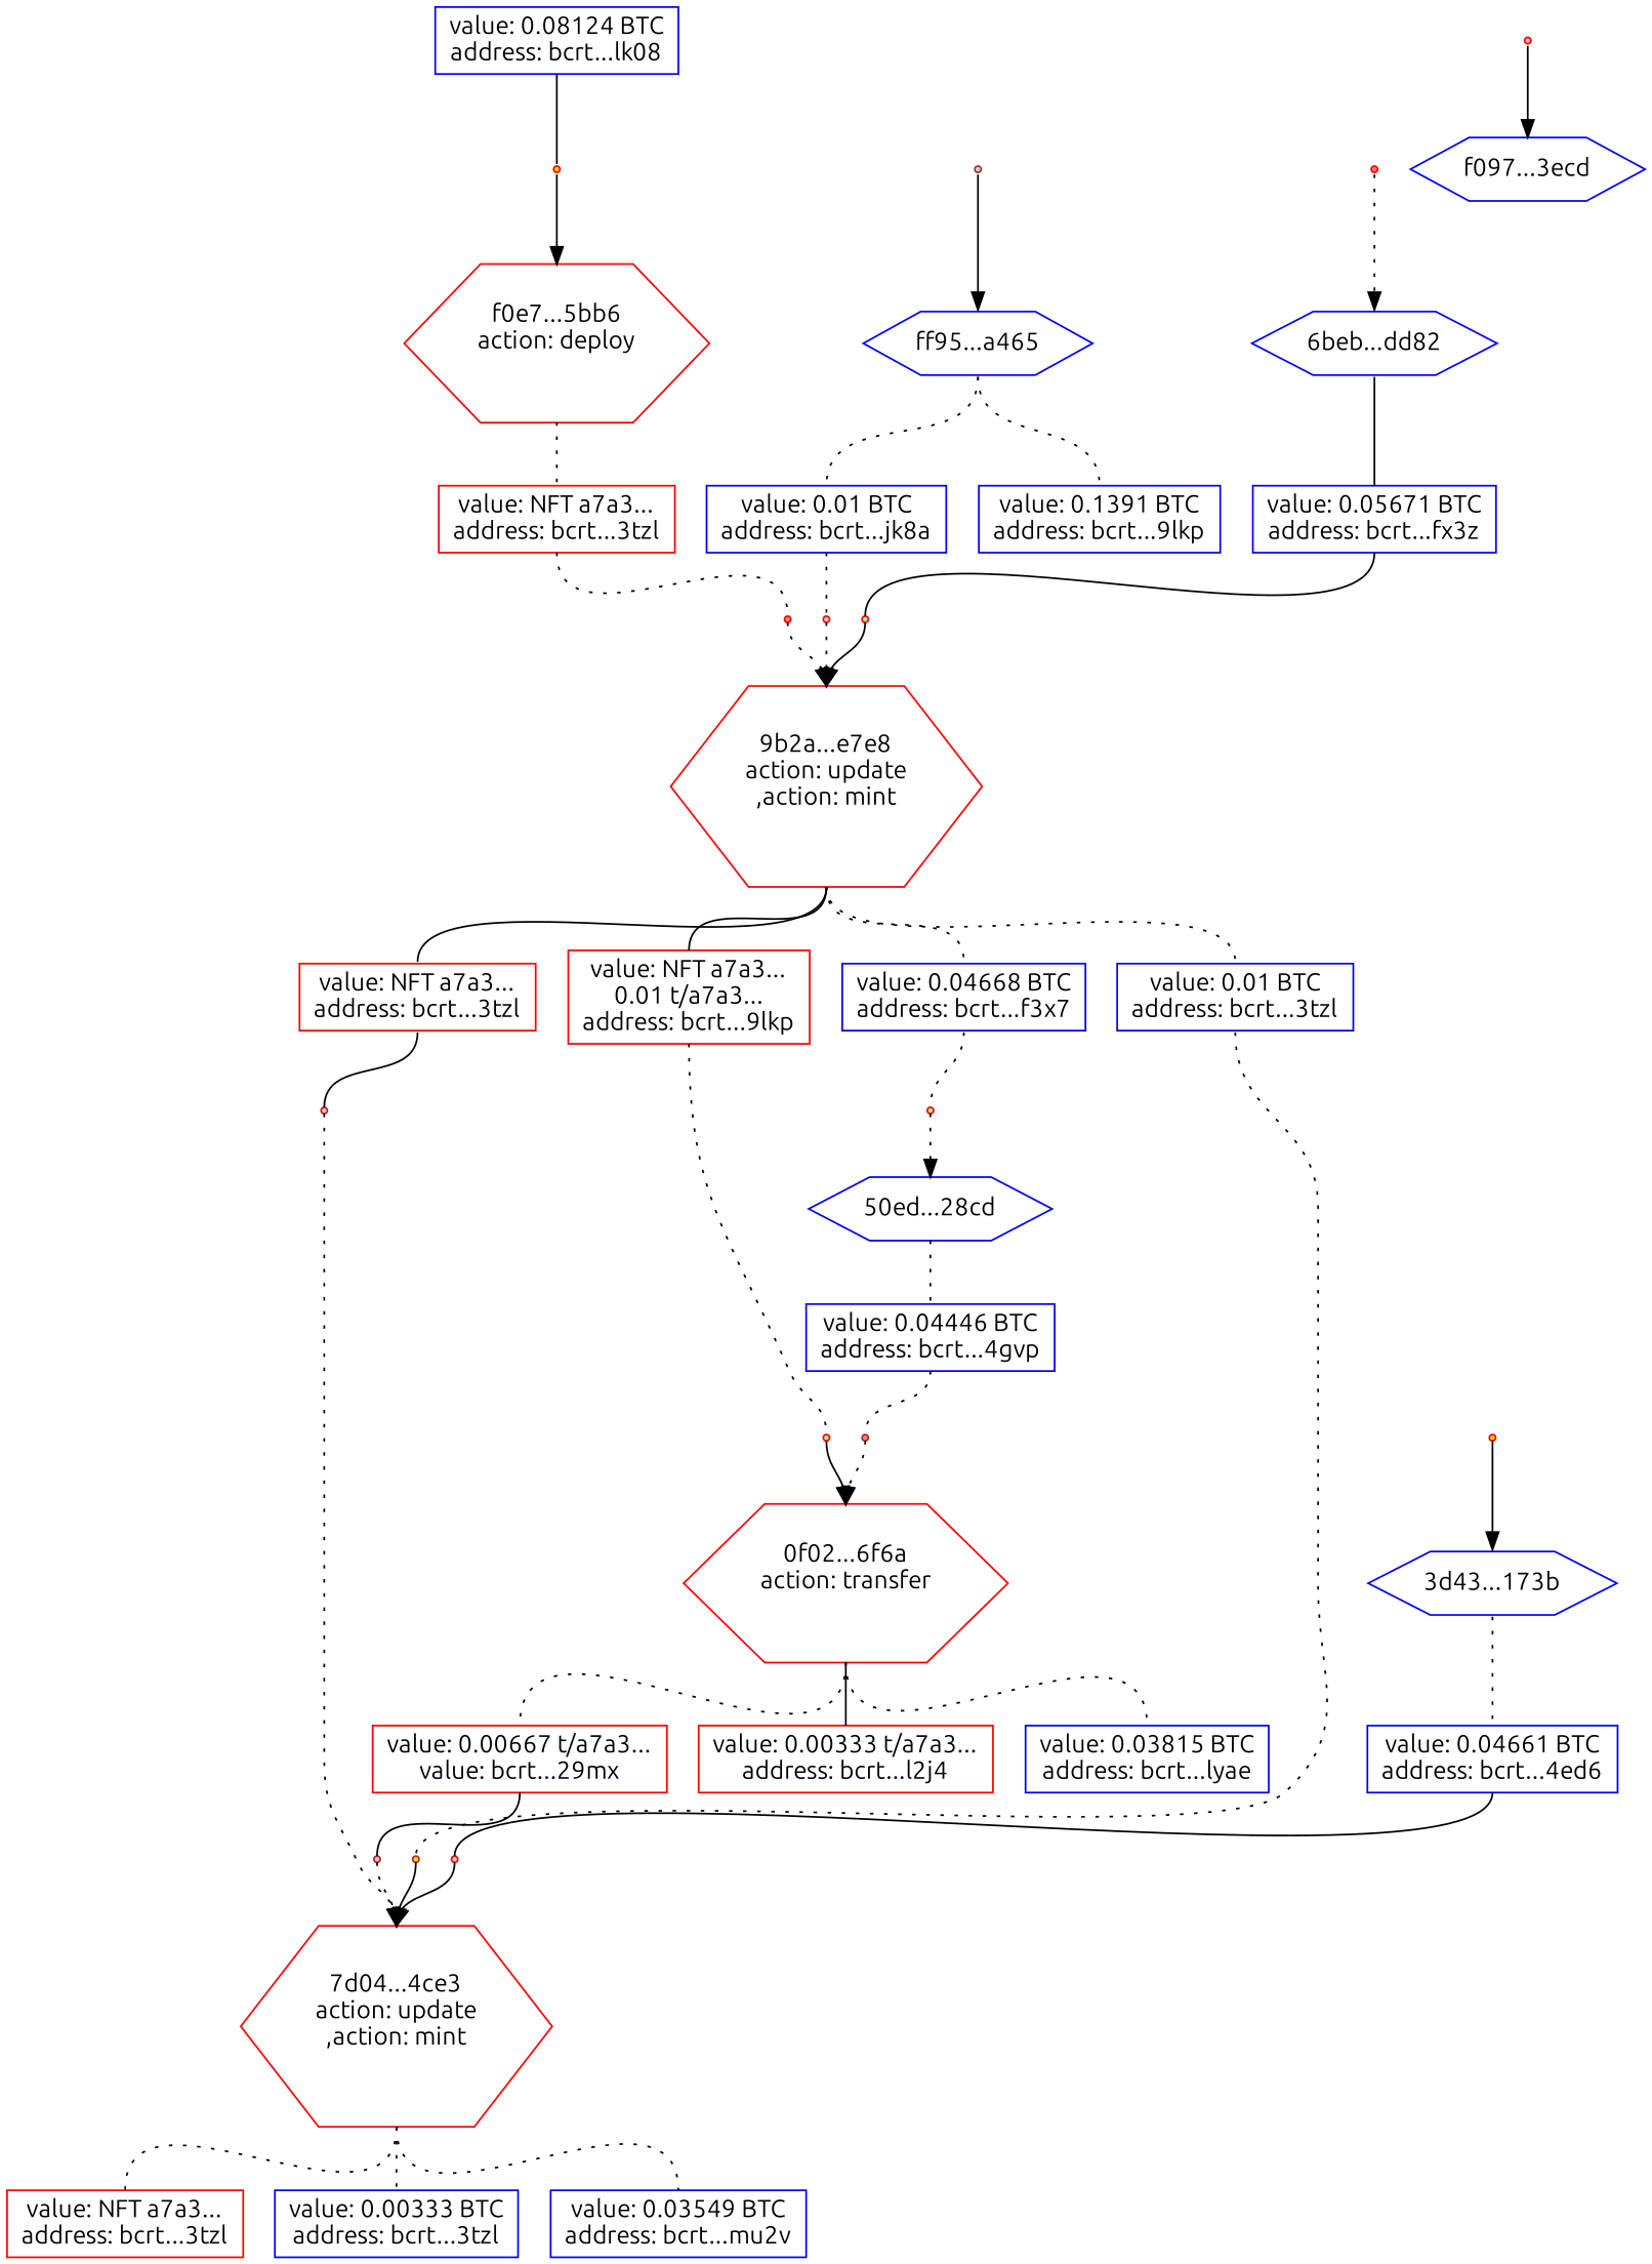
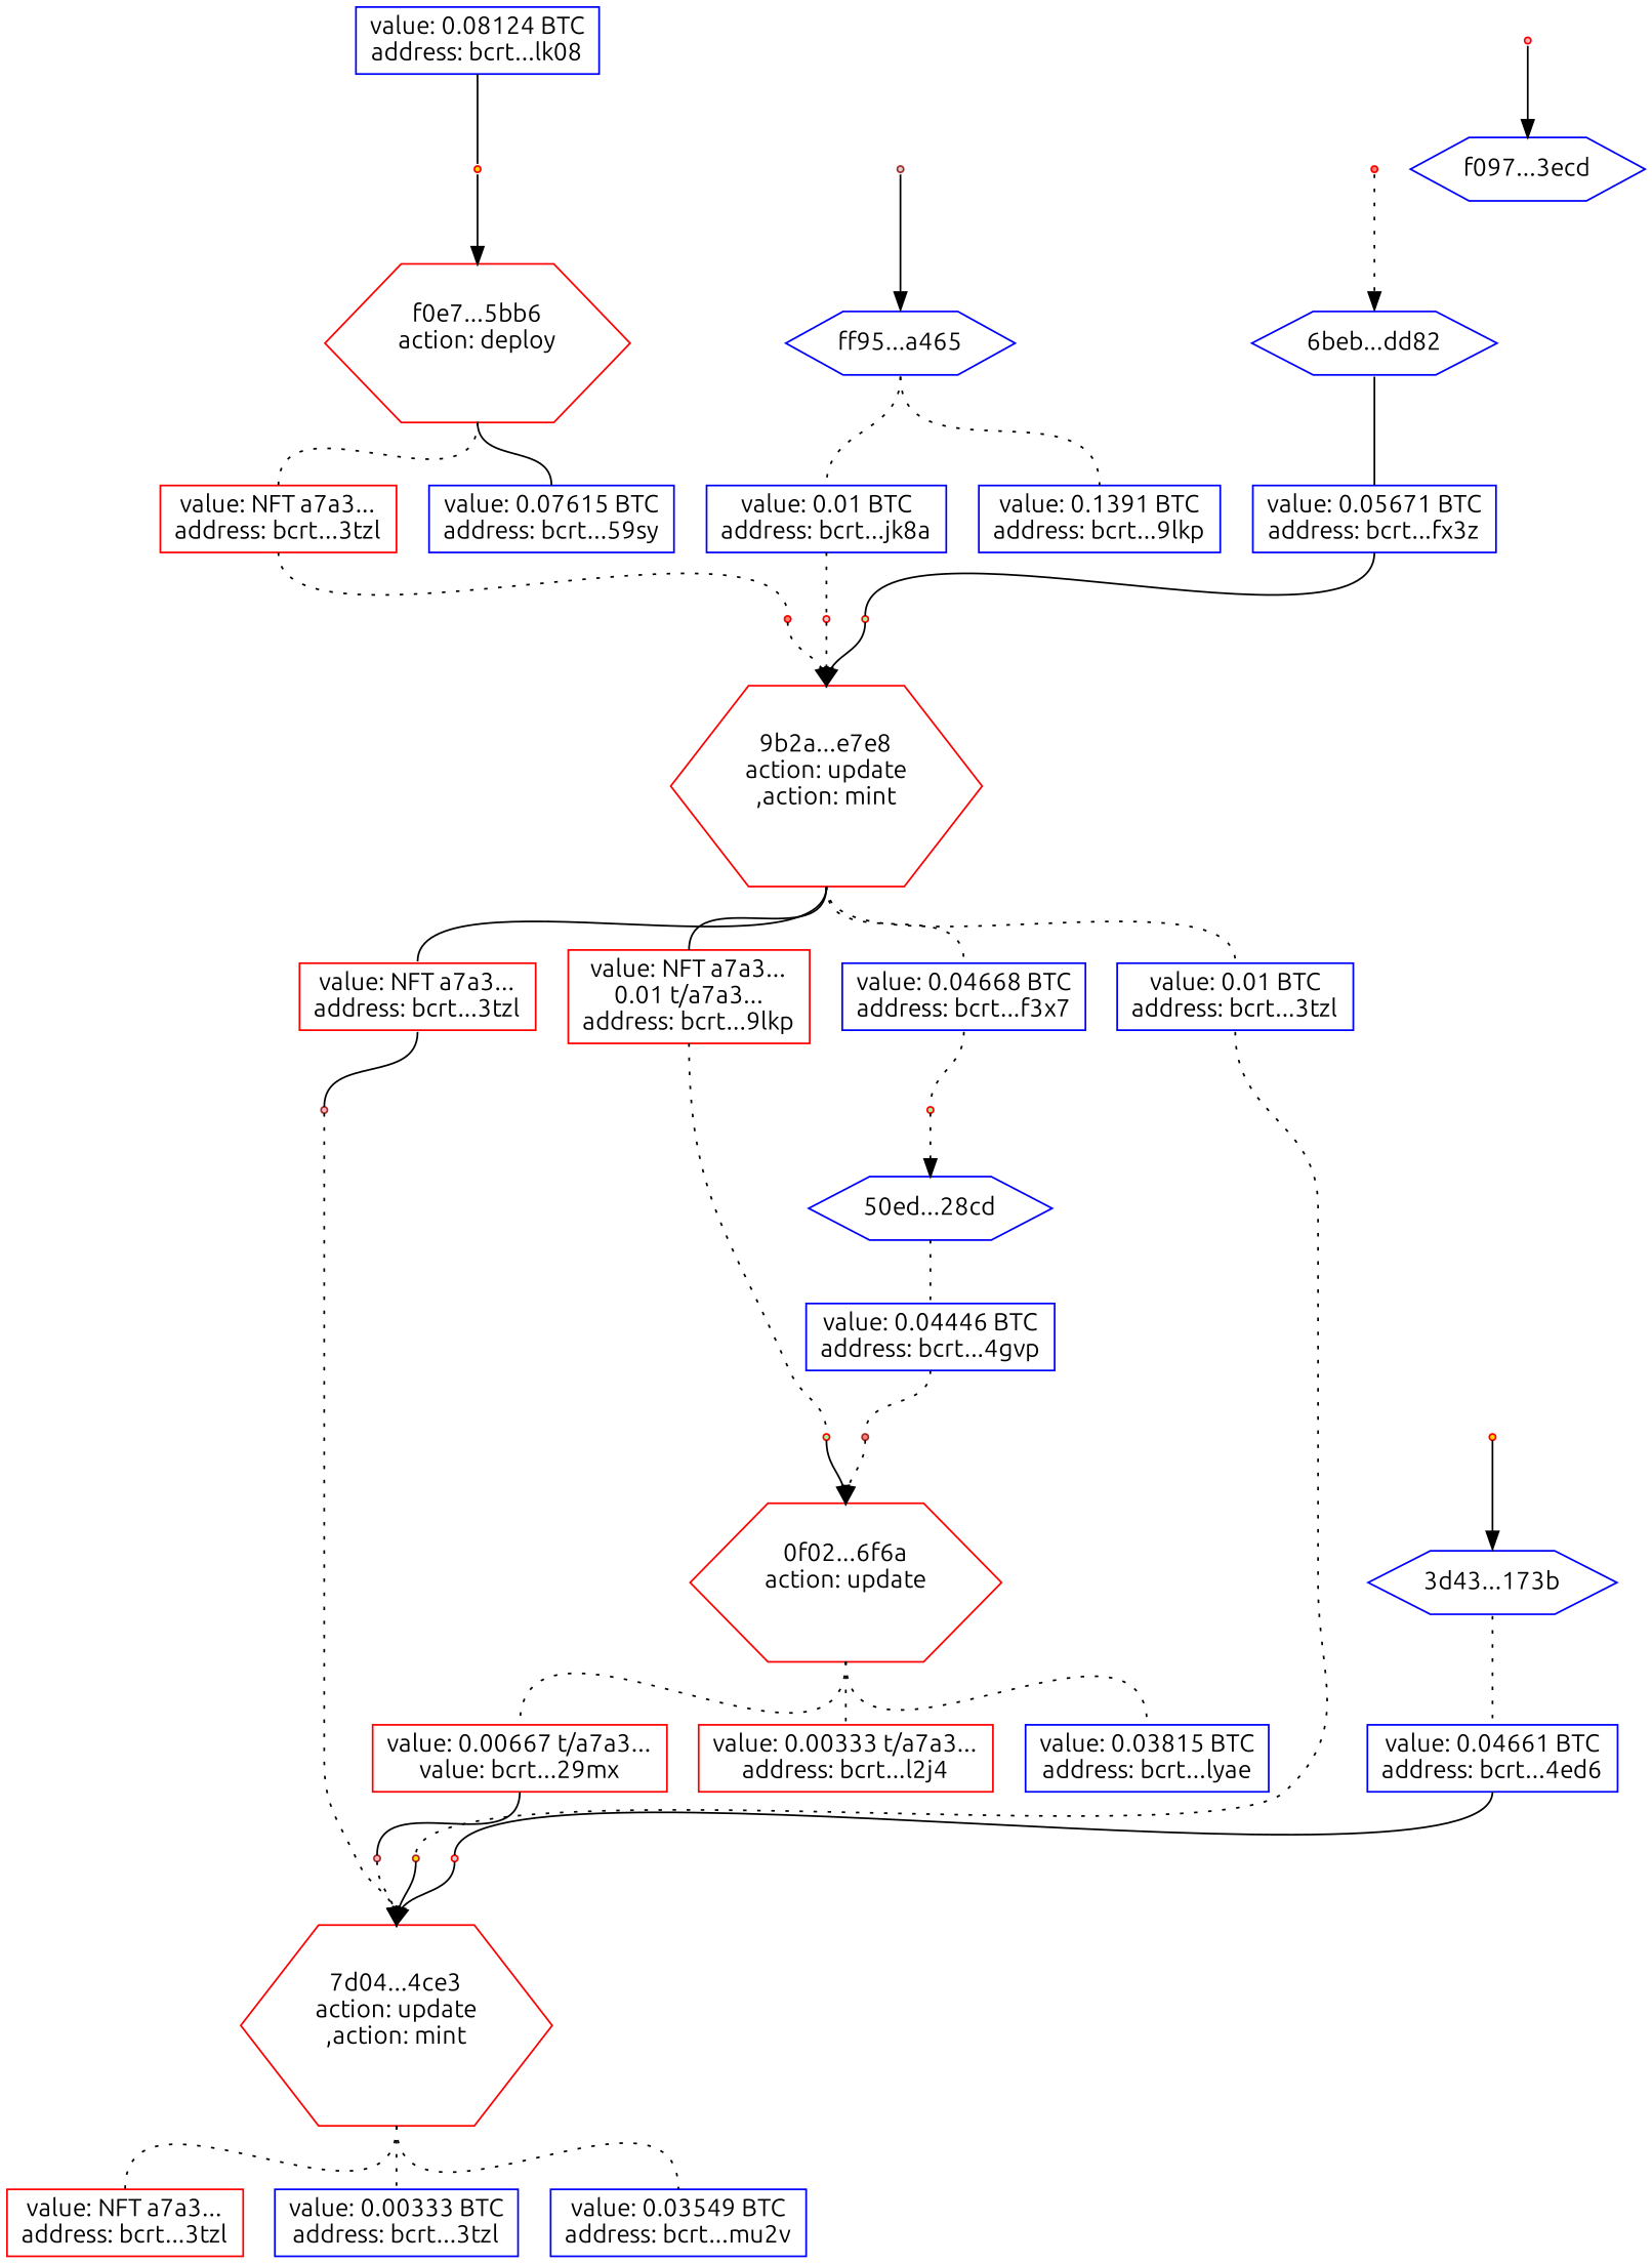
  digraph {
    fontname=Ubuntu
    node [color=red fontname=Ubuntu rank=sink shape=box]
    edge [fontname=Ubuntu headport=n style=dotted tailport=s weight=1000000 arrowhead=none]
    "input-7d049c280bed0ad46fa28ea33d72247d0cd2c2e18111ac5d8d49e9ee7edc4ce3:0" [color=brown fillcolor=lightpink rank=min shape=point style=filled]
    n2 [label=<7d04...4ce3<br/>action: update<br/>,action: mint<br/><br/>> ordering=in rank=same shape=hexagon]
    n3 [label=<value: NFT a7a3...<br/>address: bcrt...3tzl> weight=1]
    n4 [color=blue label=<value: 0.00333 BTC<br/>address: bcrt...3tzl> weight=1]
    n5 [color=blue label=<value: 0.03549 BTC<br/>address: bcrt...mu2v> weight=1]
    "input-7d049c280bed0ad46fa28ea33d72247d0cd2c2e18111ac5d8d49e9ee7edc4ce3:1" [color=brown fillcolor=lightpink rank=min shape=point style=filled]
    "input-7d049c280bed0ad46fa28ea33d72247d0cd2c2e18111ac5d8d49e9ee7edc4ce3:2" [color=brown fillcolor=gold rank=min shape=point style=filled]
    "input-7d049c280bed0ad46fa28ea33d72247d0cd2c2e18111ac5d8d49e9ee7edc4ce3:3" [fillcolor=lightgrey rank=min shape=point style=filled]
    "input-9b2a3e684523cddf10d6dc73def5084114788a8519dfe673d3569a25d6c7e7e8:0" [fillcolor=salmon rank=min shape=point style=filled]
    n10 [label=<9b2a...e7e8<br/>action: update<br/>,action: mint<br/><br/>> ordering=in rank=same shape=hexagon]
    n11 [label=<value: NFT a7a3...<br/>address: bcrt...3tzl> weight=1]
    n12 [label=<value: NFT a7a3...<br/>0.01 t/a7a3...<br/>address: bcrt...9lkp> weight=1]
    n13 [color=blue label=<value: 0.01 BTC<br/>address: bcrt...3tzl> weight=1]
    n14 [color=blue label=<value: 0.04668 BTC<br/>address: bcrt...f3x7> weight=1]
    "input-0f026c06ba1a1c3bce0a762021e50e9e31d23ce9b4f3d1fc7123bfdd79f96f6a:0" [fillcolor=palegreen rank=min shape=point style=filled]
    "input-50ed402ea80e9c5d28fd2dc0db91ca39b8a46bacfbbd87cebe9df6bf979d28cd:0" [fillcolor=palegreen rank=min shape=point style=filled]
    "input-9b2a3e684523cddf10d6dc73def5084114788a8519dfe673d3569a25d6c7e7e8:1" [fillcolor=lightgrey rank=min shape=point style=filled]
    "input-9b2a3e684523cddf10d6dc73def5084114788a8519dfe673d3569a25d6c7e7e8:2" [fillcolor=palegreen rank=min shape=point style=filled]
-   n19 [label=<0f02...6f6a<br/>action: transfer<br/><br/>> ordering=in rank=same shape=hexagon]
+   n19 [label=<0f02...6f6a<br/>action: update<br/><br/>> ordering=in rank=same shape=hexagon]
    n20 [color=blue label=<50ed...28cd<br/>> ordering=in rank=same shape=hexagon]
    "input-f0e7de0638638e7192e8225ddbc9c1fa90d1dcfd7181bc610f654887b2005bb6:0" [fillcolor=gold rank=min shape=point style=filled]
    n22 [label=<f0e7...5bb6<br/>action: deploy<br/><br/>> ordering=in rank=same shape=hexagon]
    n23 [label=<value: NFT a7a3...<br/>address: bcrt...3tzl> weight=1]
+   n24 [color=blue label=<value: 0.07615 BTC<br/>address: bcrt...59sy> weight=1]
    "input-f09766419c4f656bcff8215a9c530f255b1cd57f36ab9b7437a86c80bd3b3ecd:0" [fillcolor=lightpink rank=min shape=point style=filled]
    n26 [color=blue label=<f097...3ecd<br/>> ordering=in rank=same shape=hexagon]
    n27 [color=blue label=<value: 0.08124 BTC<br/>address: bcrt...lk08> weight=1]
    "input-ff95f8d440b9db1617da469cd0c90f961d3f2681f441ffdeb50e8618eaa1a465:0" [color=brown fillcolor=lightgrey rank=min shape=point style=filled]
    n29 [color=blue label=<ff95...a465<br/>> ordering=in rank=same shape=hexagon]
    n30 [color=blue label=<value: 0.1391 BTC<br/>address: bcrt...9lkp> weight=1]
    n31 [color=blue label=<value: 0.01 BTC<br/>address: bcrt...jk8a> weight=1]
    "input-6beb0195893e27af0135878cb1ea435f76e2d1fbc0db545be198500843a1dd82:0" [fillcolor=salmon rank=min shape=point style=filled]
    n33 [color=blue label=<6beb...dd82<br/>> ordering=in rank=same shape=hexagon]
    n34 [color=blue label=<value: 0.05671 BTC<br/>address: bcrt...fx3z> weight=1]
    n35 [label=<value: 0.00667 t/a7a3...<br/>value: bcrt...29mx> weight=1]
    n36 [label=<value: 0.00333 t/a7a3...<br/>address: bcrt...l2j4> weight=1]
    n37 [color=blue label=<value: 0.03815 BTC<br/>address: bcrt...lyae> weight=1]
    "input-0f026c06ba1a1c3bce0a762021e50e9e31d23ce9b4f3d1fc7123bfdd79f96f6a:1" [color=brown fillcolor=salmon rank=min shape=point style=filled]
    n39 [color=blue label=<value: 0.04446 BTC<br/>address: bcrt...4gvp> weight=1]
    "input-3d435dcf1ef41d170a9a357090a7af7989ece98cede24fefbd9fe6f5ae01173b:0" [fillcolor=gold rank=min shape=point style=filled]
    n41 [color=blue label=<3d43...173b<br/>> ordering=in rank=same shape=hexagon]
    n42 [color=blue label=<value: 0.04661 BTC<br/>address: bcrt...4ed6> weight=1]
    "input-7d049c280bed0ad46fa28ea33d72247d0cd2c2e18111ac5d8d49e9ee7edc4ce3:0" -> n2 [rank=source arrowhead=""]
    n2 -> n3
    n2 -> n4
    n2 -> n5
    "input-7d049c280bed0ad46fa28ea33d72247d0cd2c2e18111ac5d8d49e9ee7edc4ce3:1" -> n2 [rank=source arrowhead=""]
    "input-7d049c280bed0ad46fa28ea33d72247d0cd2c2e18111ac5d8d49e9ee7edc4ce3:2" -> n2 [rank=source style=solid arrowhead=""]
    "input-7d049c280bed0ad46fa28ea33d72247d0cd2c2e18111ac5d8d49e9ee7edc4ce3:3" -> n2 [rank=source style=solid arrowhead=""]
    "input-9b2a3e684523cddf10d6dc73def5084114788a8519dfe673d3569a25d6c7e7e8:0" -> n10 [rank=source arrowhead=""]
    n10 -> n11 [style=solid]
    n10 -> n12 [style=solid]
    n10 -> n13
    n10 -> n14
    n11 -> "input-7d049c280bed0ad46fa28ea33d72247d0cd2c2e18111ac5d8d49e9ee7edc4ce3:0" [style=solid weight=1]
    n12 -> "input-0f026c06ba1a1c3bce0a762021e50e9e31d23ce9b4f3d1fc7123bfdd79f96f6a:0" [weight=1]
    n13 -> "input-7d049c280bed0ad46fa28ea33d72247d0cd2c2e18111ac5d8d49e9ee7edc4ce3:2" [weight=1]
    n14 -> "input-50ed402ea80e9c5d28fd2dc0db91ca39b8a46bacfbbd87cebe9df6bf979d28cd:0" [weight=1]
    "input-0f026c06ba1a1c3bce0a762021e50e9e31d23ce9b4f3d1fc7123bfdd79f96f6a:0" -> n19 [rank=source style=solid arrowhead=""]
    "input-50ed402ea80e9c5d28fd2dc0db91ca39b8a46bacfbbd87cebe9df6bf979d28cd:0" -> n20 [rank=source arrowhead=""]
    "input-9b2a3e684523cddf10d6dc73def5084114788a8519dfe673d3569a25d6c7e7e8:1" -> n10 [rank=source arrowhead=""]
    "input-9b2a3e684523cddf10d6dc73def5084114788a8519dfe673d3569a25d6c7e7e8:2" -> n10 [rank=source style=solid arrowhead=""]
    n19 -> n35
-   n19 -> n36 [style=solid]
+   n19 -> n36
    n19 -> n37
    n20 -> n39
    "input-f0e7de0638638e7192e8225ddbc9c1fa90d1dcfd7181bc610f654887b2005bb6:0" -> n22 [rank=source style=solid arrowhead=""]
    n22 -> n23
+   n22 -> n24 [style=solid]
    n23 -> "input-9b2a3e684523cddf10d6dc73def5084114788a8519dfe673d3569a25d6c7e7e8:0" [weight=1]
    "input-f09766419c4f656bcff8215a9c530f255b1cd57f36ab9b7437a86c80bd3b3ecd:0" -> n26 [rank=source style=solid arrowhead=""]
    n27 -> "input-f0e7de0638638e7192e8225ddbc9c1fa90d1dcfd7181bc610f654887b2005bb6:0" [style=solid weight=1]
    "input-ff95f8d440b9db1617da469cd0c90f961d3f2681f441ffdeb50e8618eaa1a465:0" -> n29 [rank=source style=solid arrowhead=""]
    n29 -> n30
    n29 -> n31
    n31 -> "input-9b2a3e684523cddf10d6dc73def5084114788a8519dfe673d3569a25d6c7e7e8:1" [weight=1]
    "input-6beb0195893e27af0135878cb1ea435f76e2d1fbc0db545be198500843a1dd82:0" -> n33 [rank=source arrowhead=""]
    n33 -> n34 [style=solid]
    n34 -> "input-9b2a3e684523cddf10d6dc73def5084114788a8519dfe673d3569a25d6c7e7e8:2" [style=solid weight=1]
    n35 -> "input-7d049c280bed0ad46fa28ea33d72247d0cd2c2e18111ac5d8d49e9ee7edc4ce3:1" [style=solid weight=1]
    "input-0f026c06ba1a1c3bce0a762021e50e9e31d23ce9b4f3d1fc7123bfdd79f96f6a:1" -> n19 [rank=source arrowhead=""]
    n39 -> "input-0f026c06ba1a1c3bce0a762021e50e9e31d23ce9b4f3d1fc7123bfdd79f96f6a:1" [weight=1]
    "input-3d435dcf1ef41d170a9a357090a7af7989ece98cede24fefbd9fe6f5ae01173b:0" -> n41 [rank=source style=solid arrowhead=""]
    n41 -> n42
    n42 -> "input-7d049c280bed0ad46fa28ea33d72247d0cd2c2e18111ac5d8d49e9ee7edc4ce3:3" [style=solid weight=1]
  }
